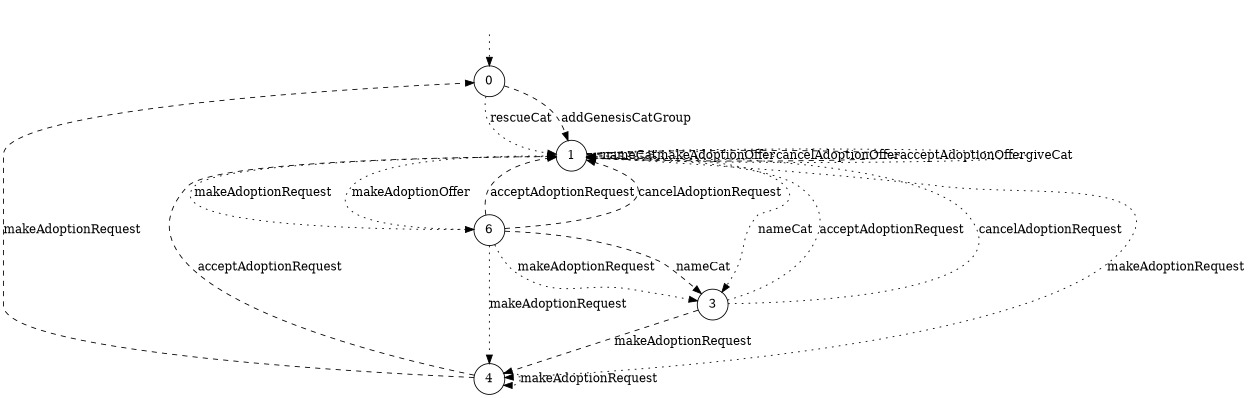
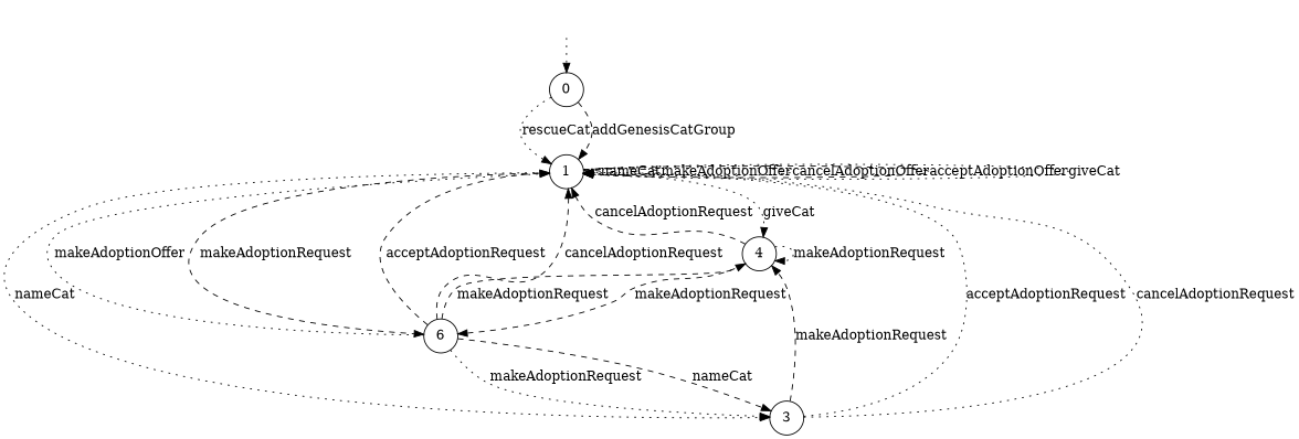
  digraph {
    rankdir=TB
    node [shape=circle]
    edge [style=dotted]
    "" [shape=plaintext]
    n2 [label=0]
    n3 [label=1]
    n4 [label=4]
    n5 [label=6]
    n6 [label=3]
    "" -> n2
    n2 -> n3 [label=rescueCat]
    n2 -> n3 [label=addGenesisCatGroup style=dashed]
    n3 -> n3 [label=nameCat style=dashed]
    n3 -> n3 [label=makeAdoptionOffer style=dashed]
    n3 -> n3 [label=cancelAdoptionOffer]
    n3 -> n3 [label=acceptAdoptionOffer style=dashed]
    n3 -> n3 [label=giveCat]
-   n3 -> n4 [label=makeAdoptionRequest]
-   n3 -> n5 [label=makeAdoptionRequest]
+   n3 -> n4 [label=giveCat]
+   n3 -> n5 [label=makeAdoptionRequest style=dashed]
    n3 -> n6 [label=nameCat]
-   n4 -> n3 [label=acceptAdoptionRequest style=dashed]
+   n4 -> n3 [label=cancelAdoptionRequest style=dashed]
    n4 -> n4 [label=makeAdoptionRequest]
-   n4 -> n2 [label=makeAdoptionRequest style=dashed]
+   n4 -> n5 [label=makeAdoptionRequest style=dashed]
    n5 -> n3 [label=makeAdoptionOffer]
    n5 -> n3 [label=acceptAdoptionRequest style=dashed]
    n5 -> n3 [label=cancelAdoptionRequest style=dashed]
-   n5 -> n4 [label=makeAdoptionRequest]
+   n5 -> n4 [label=makeAdoptionRequest style=dashed]
    n5 -> n6 [label=nameCat style=dashed]
    n5 -> n6 [label=makeAdoptionRequest]
    n6 -> n3 [label=acceptAdoptionRequest]
    n6 -> n3 [label=cancelAdoptionRequest]
    n6 -> n4 [label=makeAdoptionRequest style=dashed]
  }
